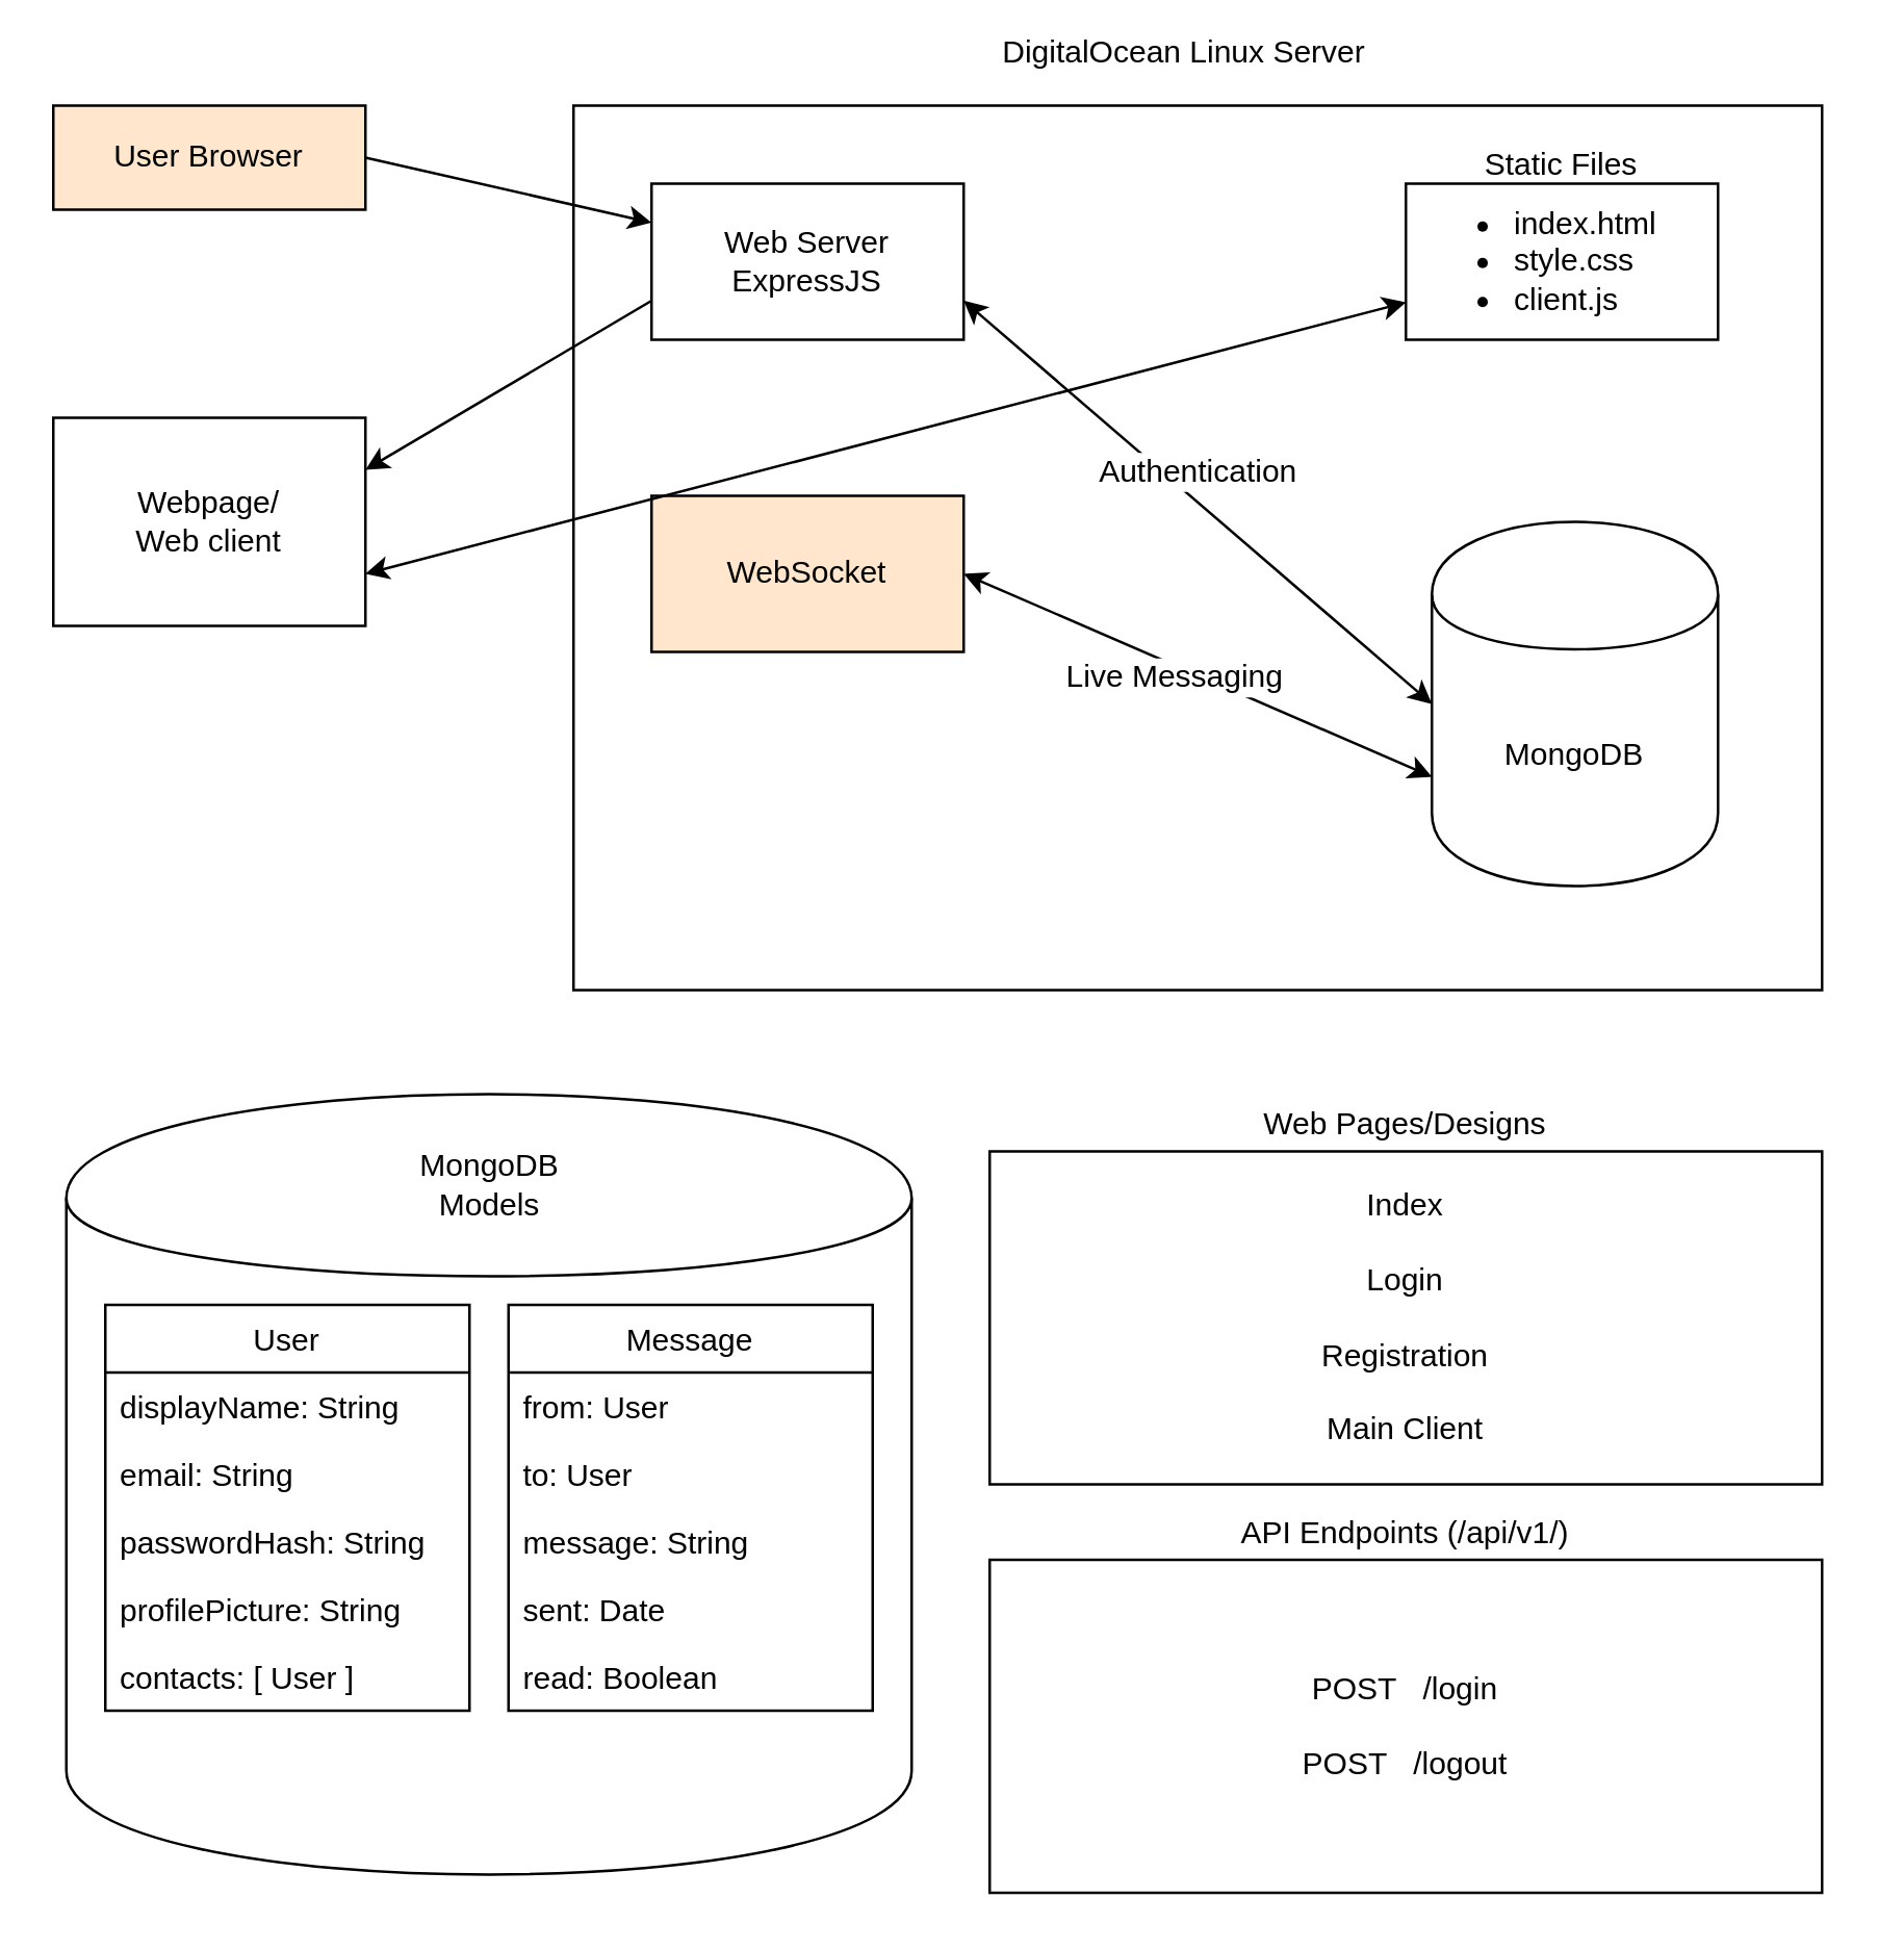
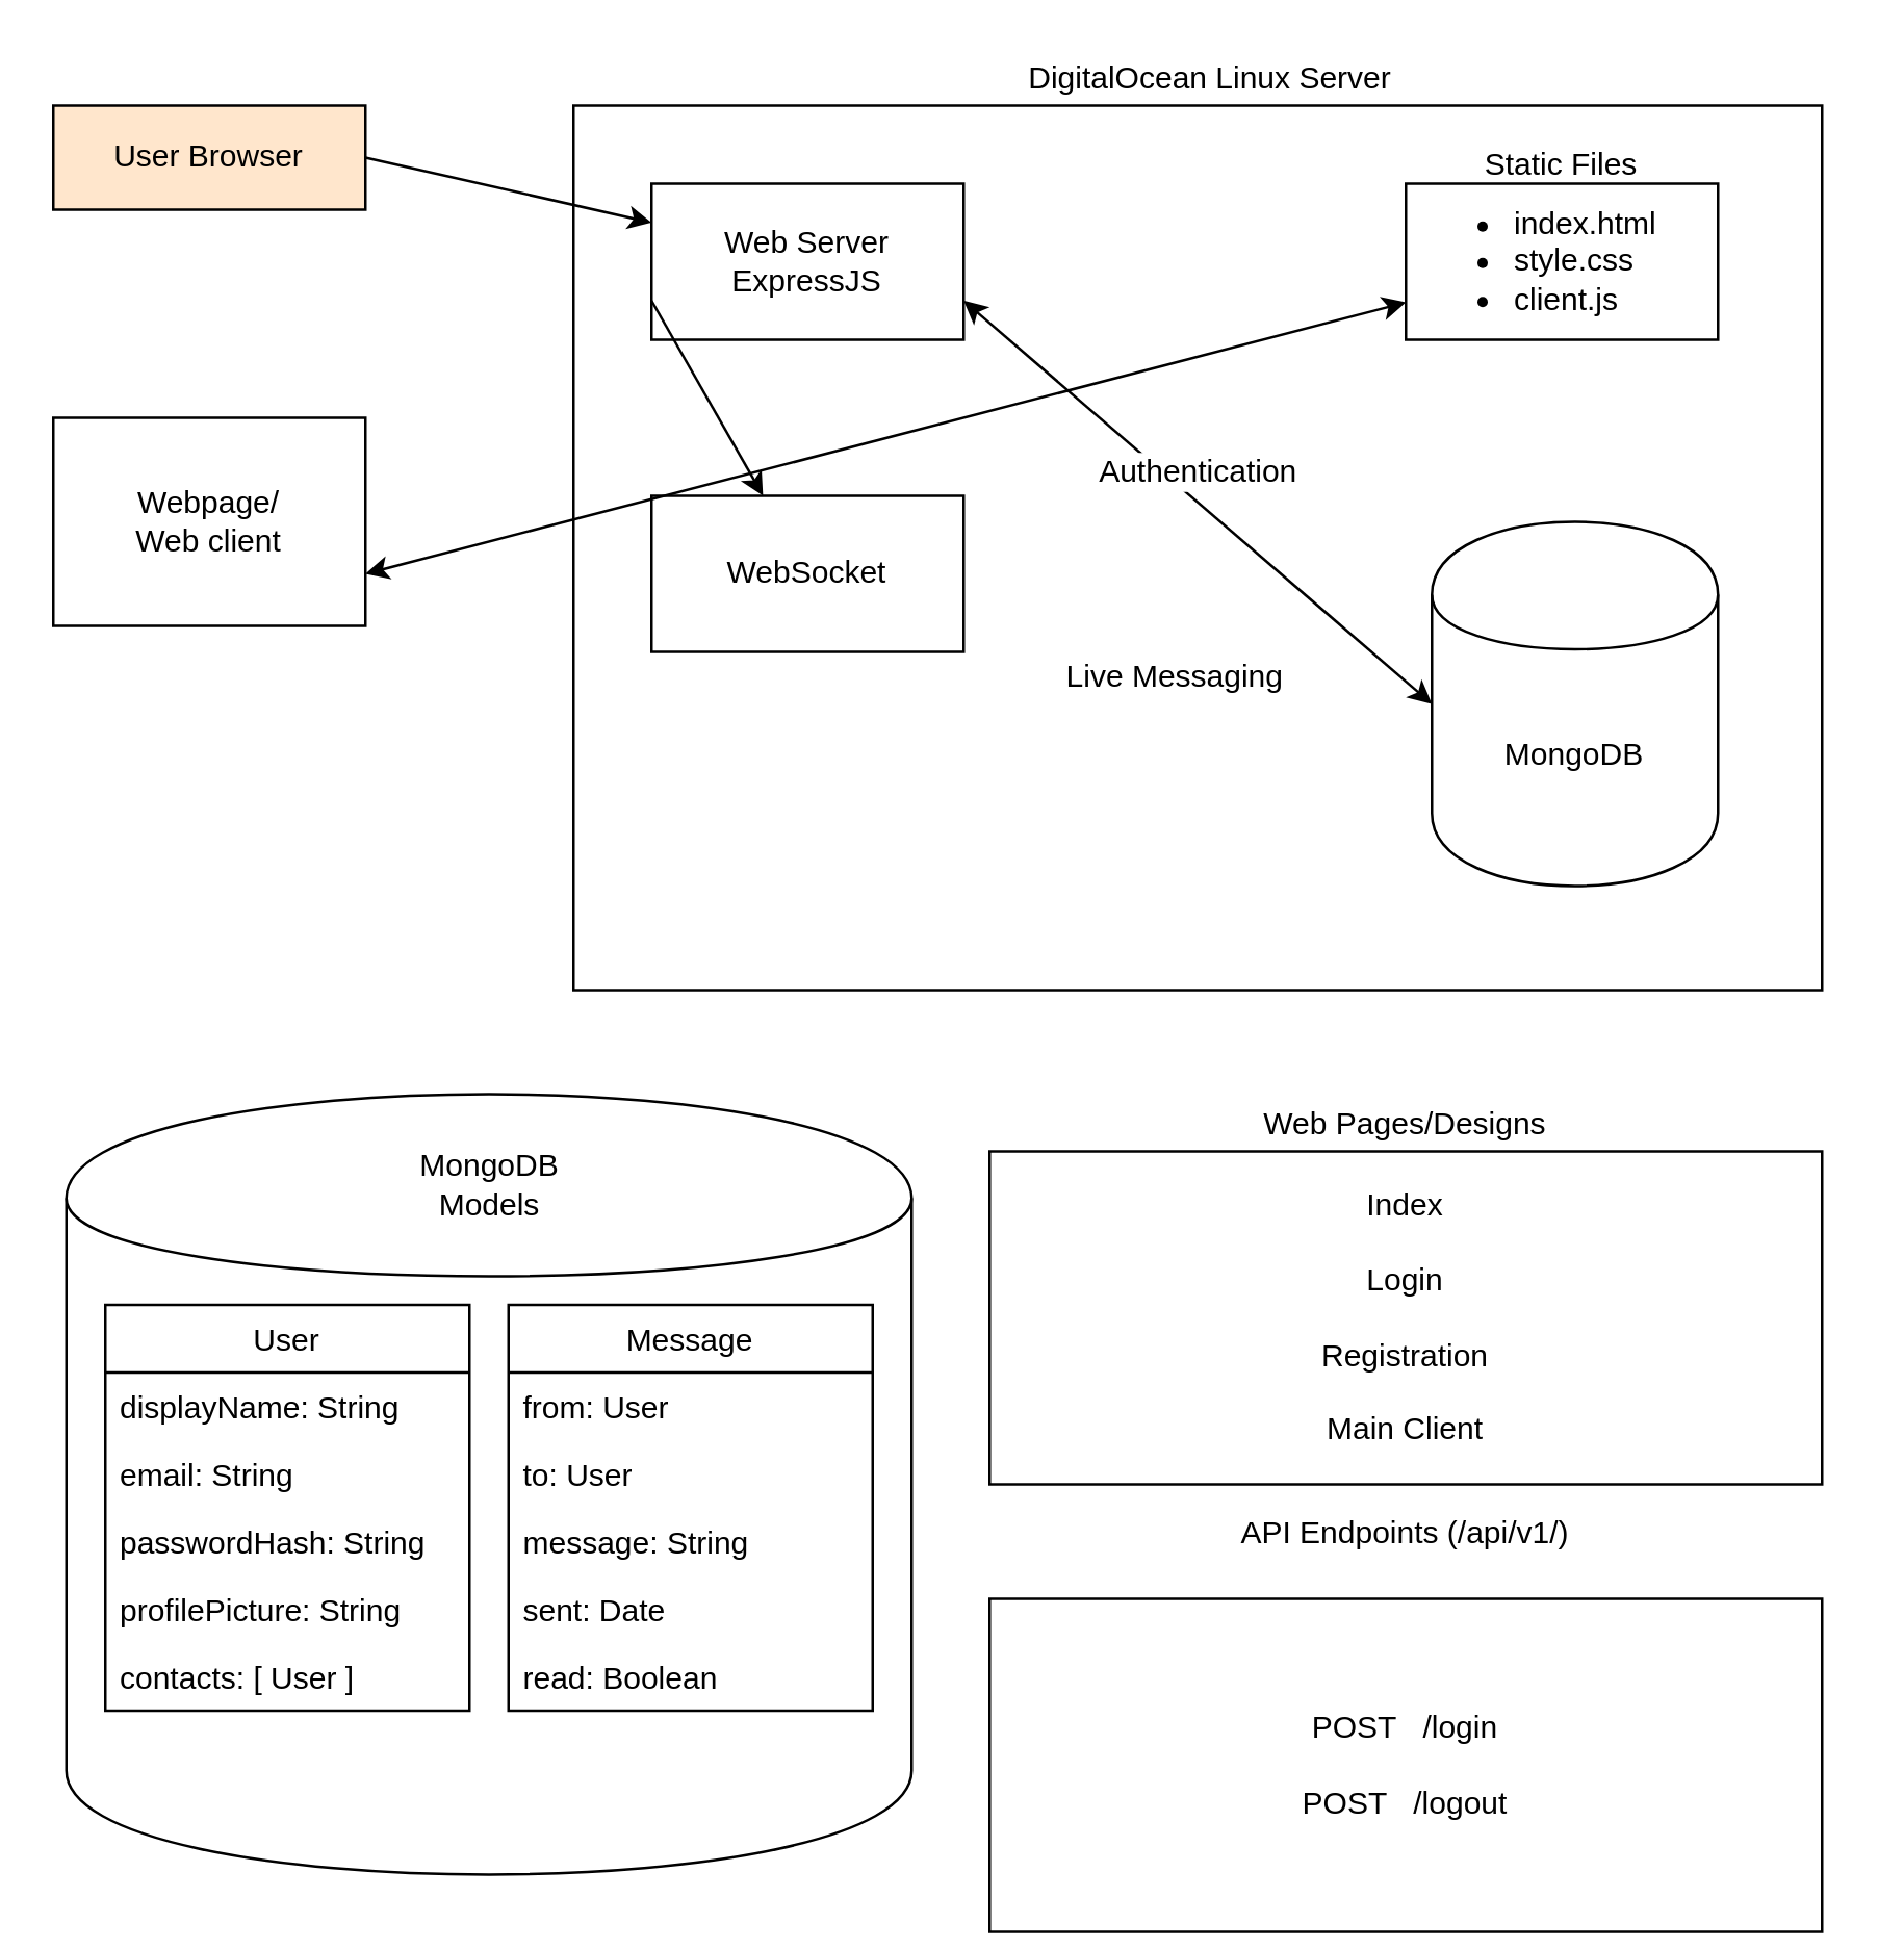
  <mxCell id="0" />
  <mxCell id="1" parent="0" />
  <mxCell id="2" value="User Browser" style="rounded=0;whiteSpace=wrap;html=1;fillColor=#ffe6cc;" vertex="1" parent="1"><mxGeometry x="20" y="40" width="120" height="40" as="geometry" /></mxCell>
  <mxCell id="3" value="" style="rounded=0;whiteSpace=wrap;html=1;" vertex="1" parent="1"><mxGeometry x="220" y="40" width="480" height="340" as="geometry" /></mxCell>
- <mxCell id="4" value="&lt;div&gt;DigitalOcean Linux Server&lt;br&gt;&lt;/div&gt;" style="text;html=1;strokeColor=none;fillColor=none;align=center;verticalAlign=middle;whiteSpace=wrap;rounded=0;" vertex="1" parent="1"><mxGeometry x="210" y="10" width="490" height="20" as="geometry" /></mxCell>
+ <mxCell id="4" value="&lt;div&gt;DigitalOcean Linux Server&lt;br&gt;&lt;/div&gt;" style="text;html=1;strokeColor=none;fillColor=none;align=center;verticalAlign=middle;whiteSpace=wrap;rounded=0;" vertex="1" parent="1"><mxGeometry x="220" y="20" width="490" height="20" as="geometry" /></mxCell>
  <mxCell id="5" value="&lt;div&gt;MongoDB&lt;/div&gt;" style="shape=cylinder;whiteSpace=wrap;html=1;boundedLbl=1;backgroundOutline=1;" vertex="1" parent="1"><mxGeometry x="550" y="200" width="110" height="140" as="geometry" /></mxCell>
- <mxCell id="6" value="&lt;div&gt;WebSocket&lt;/div&gt;" style="rounded=0;whiteSpace=wrap;html=1;fillColor=#ffe6cc;" vertex="1" parent="1"><mxGeometry x="250" y="190" width="120" height="60" as="geometry" /></mxCell>
+ <mxCell id="6" value="&lt;div&gt;WebSocket&lt;/div&gt;" style="rounded=0;whiteSpace=wrap;html=1;" vertex="1" parent="1"><mxGeometry x="250" y="190" width="120" height="60" as="geometry" /></mxCell>
  <mxCell id="7" value="&lt;div&gt;Web Server&lt;/div&gt;&lt;div&gt;ExpressJS&lt;br&gt;&lt;/div&gt;" style="rounded=0;whiteSpace=wrap;html=1;" vertex="1" parent="1"><mxGeometry x="250" y="70" width="120" height="60" as="geometry" /></mxCell>
  <mxCell id="8" value="" style="endArrow=classic;html=1;exitX=1;exitY=0.5;exitDx=0;exitDy=0;entryX=0;entryY=0.25;entryDx=0;entryDy=0;" edge="1" parent="1" source="2" target="7"><mxGeometry width="50" height="50" relative="1" as="geometry"><mxPoint x="140" y="100" as="sourcePoint" /><mxPoint x="190" y="50" as="targetPoint" /></mxGeometry></mxCell>
  <mxCell id="9" value="&lt;div&gt;Webpage/&lt;/div&gt;&lt;div&gt;Web client&lt;br&gt;&lt;/div&gt;" style="rounded=0;whiteSpace=wrap;html=1;" vertex="1" parent="1"><mxGeometry x="20" y="160" width="120" height="80" as="geometry" /></mxCell>
- <mxCell id="10" value="" style="endArrow=classic;html=1;exitX=0;exitY=0.75;exitDx=0;exitDy=0;entryX=1;entryY=0.25;entryDx=0;entryDy=0;" edge="1" parent="1" source="7" target="9"><mxGeometry width="50" height="50" relative="1" as="geometry"><mxPoint x="210" y="170" as="sourcePoint" /><mxPoint x="260" y="120" as="targetPoint" /></mxGeometry></mxCell>
+ <mxCell id="10" value="" style="endArrow=classic;html=1;exitX=0;exitY=0.75;exitDx=0;exitDy=0;" edge="1" parent="1" source="7" target="6"><mxGeometry width="50" height="50" relative="1" as="geometry"><mxPoint x="210" y="170" as="sourcePoint" /><mxPoint x="260" y="120" as="targetPoint" /></mxGeometry></mxCell>
  <mxCell id="11" value="" style="endArrow=classic;startArrow=classic;html=1;exitX=1;exitY=0.75;exitDx=0;exitDy=0;" edge="1" parent="1" source="9" target="16"><mxGeometry width="50" height="50" relative="1" as="geometry"><mxPoint x="60" y="320" as="sourcePoint" /><mxPoint x="110" y="270" as="targetPoint" /></mxGeometry></mxCell>
- <mxCell id="12" value="" style="endArrow=classic;startArrow=classic;html=1;exitX=1;exitY=0.5;exitDx=0;exitDy=0;entryX=0;entryY=0.7;entryDx=0;entryDy=0;" edge="1" parent="1" source="6" target="5"><mxGeometry width="50" height="50" relative="1" as="geometry"><mxPoint x="400" y="370" as="sourcePoint" /><mxPoint x="450" y="320" as="targetPoint" /></mxGeometry></mxCell>
  <mxCell id="13" value="" style="endArrow=classic;startArrow=classic;html=1;exitX=1;exitY=0.75;exitDx=0;exitDy=0;entryX=0;entryY=0.5;entryDx=0;entryDy=0;" edge="1" parent="1" source="7" target="5"><mxGeometry width="50" height="50" relative="1" as="geometry"><mxPoint x="320" y="250" as="sourcePoint" /><mxPoint x="370" y="200" as="targetPoint" /></mxGeometry></mxCell>
  <mxCell id="14" value="&lt;div&gt;Authentication&lt;/div&gt;" style="text;html=1;resizable=0;points=[];align=center;verticalAlign=middle;labelBackgroundColor=#ffffff;" vertex="1" connectable="0" parent="13"><mxGeometry x="-0.604" y="2" relative="1" as="geometry"><mxPoint x="53" y="36" as="offset" /></mxGeometry></mxCell>
  <mxCell id="15" value="Live Messaging" style="text;html=1;resizable=0;points=[];align=center;verticalAlign=middle;labelBackgroundColor=#ffffff;" vertex="1" connectable="0" parent="13"><mxGeometry x="-0.604" y="2" relative="1" as="geometry"><mxPoint x="44" y="115" as="offset" /></mxGeometry></mxCell>
  <mxCell id="16" value="&lt;ul&gt;&lt;li&gt;index.html&lt;/li&gt;&lt;li&gt;&lt;div align=&quot;left&quot;&gt;style.css&lt;/div&gt;&lt;/li&gt;&lt;li&gt;client.js&lt;br&gt;&lt;/li&gt;&lt;/ul&gt;" style="rounded=0;whiteSpace=wrap;html=1;align=left;" vertex="1" parent="1"><mxGeometry x="540" y="70" width="120" height="60" as="geometry" /></mxCell>
  <mxCell id="17" value="Static Files" style="text;html=1;strokeColor=none;fillColor=none;align=center;verticalAlign=middle;whiteSpace=wrap;rounded=0;" vertex="1" parent="1"><mxGeometry x="540" y="53" width="120" height="20" as="geometry" /></mxCell>
  <mxCell id="18" value="" style="shape=cylinder;whiteSpace=wrap;html=1;boundedLbl=1;backgroundOutline=1;" vertex="1" parent="1"><mxGeometry x="25" y="420" width="325" height="300" as="geometry" /></mxCell>
  <mxCell id="19" value="User" style="swimlane;fontStyle=0;childLayout=stackLayout;horizontal=1;startSize=26;fillColor=none;horizontalStack=0;resizeParent=1;resizeParentMax=0;resizeLast=0;collapsible=1;marginBottom=0;" vertex="1" parent="1"><mxGeometry x="40" y="501" width="140" height="156" as="geometry" /></mxCell>
  <mxCell id="20" value="displayName: String&#10;" style="text;strokeColor=none;fillColor=none;align=left;verticalAlign=top;spacingLeft=4;spacingRight=4;overflow=hidden;rotatable=0;points=[[0,0.5],[1,0.5]];portConstraint=eastwest;" vertex="1" parent="19"><mxGeometry y="26" width="140" height="26" as="geometry" /></mxCell>
  <mxCell id="21" value="email: String" style="text;strokeColor=none;fillColor=none;align=left;verticalAlign=top;spacingLeft=4;spacingRight=4;overflow=hidden;rotatable=0;points=[[0,0.5],[1,0.5]];portConstraint=eastwest;" vertex="1" parent="19"><mxGeometry y="52" width="140" height="26" as="geometry" /></mxCell>
  <mxCell id="22" value="passwordHash: String" style="text;strokeColor=none;fillColor=none;align=left;verticalAlign=top;spacingLeft=4;spacingRight=4;overflow=hidden;rotatable=0;points=[[0,0.5],[1,0.5]];portConstraint=eastwest;" vertex="1" parent="19"><mxGeometry y="78" width="140" height="26" as="geometry" /></mxCell>
  <mxCell id="23" value="profilePicture: String" style="text;strokeColor=none;fillColor=none;align=left;verticalAlign=top;spacingLeft=4;spacingRight=4;overflow=hidden;rotatable=0;points=[[0,0.5],[1,0.5]];portConstraint=eastwest;" vertex="1" parent="19"><mxGeometry y="104" width="140" height="26" as="geometry" /></mxCell>
  <mxCell id="24" value="contacts: [ User ]" style="text;strokeColor=none;fillColor=none;align=left;verticalAlign=top;spacingLeft=4;spacingRight=4;overflow=hidden;rotatable=0;points=[[0,0.5],[1,0.5]];portConstraint=eastwest;" vertex="1" parent="19"><mxGeometry y="130" width="140" height="26" as="geometry" /></mxCell>
  <mxCell id="25" value="MongoDB Models" style="text;html=1;strokeColor=none;fillColor=none;align=center;verticalAlign=middle;whiteSpace=wrap;rounded=0;" vertex="1" parent="1"><mxGeometry x="167.5" y="445" width="40" height="20" as="geometry" /></mxCell>
  <mxCell id="26" value="Message" style="swimlane;fontStyle=0;childLayout=stackLayout;horizontal=1;startSize=26;fillColor=none;horizontalStack=0;resizeParent=1;resizeParentMax=0;resizeLast=0;collapsible=1;marginBottom=0;" vertex="1" parent="1"><mxGeometry x="195" y="501" width="140" height="156" as="geometry" /></mxCell>
  <mxCell id="27" value="from: User" style="text;strokeColor=none;fillColor=none;align=left;verticalAlign=top;spacingLeft=4;spacingRight=4;overflow=hidden;rotatable=0;points=[[0,0.5],[1,0.5]];portConstraint=eastwest;" vertex="1" parent="26"><mxGeometry y="26" width="140" height="26" as="geometry" /></mxCell>
  <mxCell id="28" value="to: User" style="text;strokeColor=none;fillColor=none;align=left;verticalAlign=top;spacingLeft=4;spacingRight=4;overflow=hidden;rotatable=0;points=[[0,0.5],[1,0.5]];portConstraint=eastwest;" vertex="1" parent="26"><mxGeometry y="52" width="140" height="26" as="geometry" /></mxCell>
  <mxCell id="29" value="message: String" style="text;strokeColor=none;fillColor=none;align=left;verticalAlign=top;spacingLeft=4;spacingRight=4;overflow=hidden;rotatable=0;points=[[0,0.5],[1,0.5]];portConstraint=eastwest;" vertex="1" parent="26"><mxGeometry y="78" width="140" height="26" as="geometry" /></mxCell>
  <mxCell id="30" value="sent: Date" style="text;strokeColor=none;fillColor=none;align=left;verticalAlign=top;spacingLeft=4;spacingRight=4;overflow=hidden;rotatable=0;points=[[0,0.5],[1,0.5]];portConstraint=eastwest;" vertex="1" parent="26"><mxGeometry y="104" width="140" height="26" as="geometry" /></mxCell>
  <mxCell id="31" value="read: Boolean" style="text;strokeColor=none;fillColor=none;align=left;verticalAlign=top;spacingLeft=4;spacingRight=4;overflow=hidden;rotatable=0;points=[[0,0.5],[1,0.5]];portConstraint=eastwest;" vertex="1" parent="26"><mxGeometry y="130" width="140" height="26" as="geometry" /></mxCell>
  <mxCell id="32" value="&lt;div&gt;Index&lt;/div&gt;&lt;div&gt;&lt;br&gt;&lt;/div&gt;&lt;div&gt;Login&lt;/div&gt;&lt;div&gt;&lt;br&gt;&lt;/div&gt;&lt;div&gt;Registration&lt;/div&gt;&lt;div&gt;&lt;br&gt;&lt;/div&gt;&lt;div&gt;Main Client&lt;br&gt;&lt;/div&gt;" style="rounded=0;whiteSpace=wrap;html=1;" vertex="1" parent="1"><mxGeometry x="380" y="442" width="320" height="128" as="geometry" /></mxCell>
  <mxCell id="33" value="Web Pages/Designs" style="text;html=1;strokeColor=none;fillColor=none;align=center;verticalAlign=middle;whiteSpace=wrap;rounded=0;" vertex="1" parent="1"><mxGeometry x="380" y="422" width="320" height="20" as="geometry" /></mxCell>
- <mxCell id="34" value="&lt;div&gt;POST&amp;nbsp;&amp;nbsp; /login&lt;/div&gt;&lt;div&gt;&lt;br&gt;&lt;/div&gt;&lt;div&gt;POST&amp;nbsp;&amp;nbsp; /logout&lt;br&gt;&lt;/div&gt;" style="rounded=0;whiteSpace=wrap;html=1;" vertex="1" parent="1"><mxGeometry x="380" y="599" width="320" height="128" as="geometry" /></mxCell>
+ <mxCell id="34" value="&lt;div&gt;POST&amp;nbsp;&amp;nbsp; /login&lt;/div&gt;&lt;div&gt;&lt;br&gt;&lt;/div&gt;&lt;div&gt;POST&amp;nbsp;&amp;nbsp; /logout&lt;br&gt;&lt;/div&gt;" style="rounded=0;whiteSpace=wrap;html=1;" vertex="1" parent="1"><mxGeometry x="380" y="614" width="320" height="128" as="geometry" /></mxCell>
  <mxCell id="35" value="API Endpoints (/api/v1/)" style="text;html=1;strokeColor=none;fillColor=none;align=center;verticalAlign=middle;whiteSpace=wrap;rounded=0;" vertex="1" parent="1"><mxGeometry x="380" y="579" width="320" height="20" as="geometry" /></mxCell>
